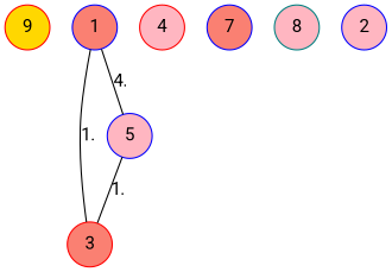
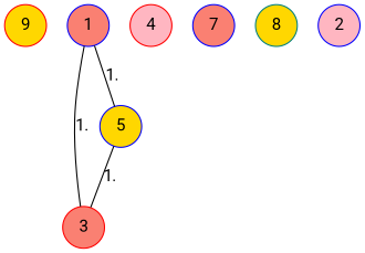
  graph {
    fontname=Roboto
    node [color=blue fillcolor=salmon fontname=Roboto shape=circle style=filled]
    edge [fontname=Roboto]
    n1 [color=red fillcolor=gold label=9]
    n2 [label=1]
    n3 [color=red label=3]
-   n4 [fillcolor=lightpink label=5]
+   n4 [fillcolor=gold label=5]
    n5 [color=red fillcolor=lightpink label=4]
    n6 [label=7]
-   n7 [color=teal fillcolor=lightpink label=8]
+   n7 [color=teal fillcolor=gold label=8]
    n8 [fillcolor=lightpink label=2]
    n2 -- n3 [label=1.]
-   n2 -- n4 [label=4.]
+   n2 -- n4 [label=1.]
    n4 -- n3 [label=1.]
  }
